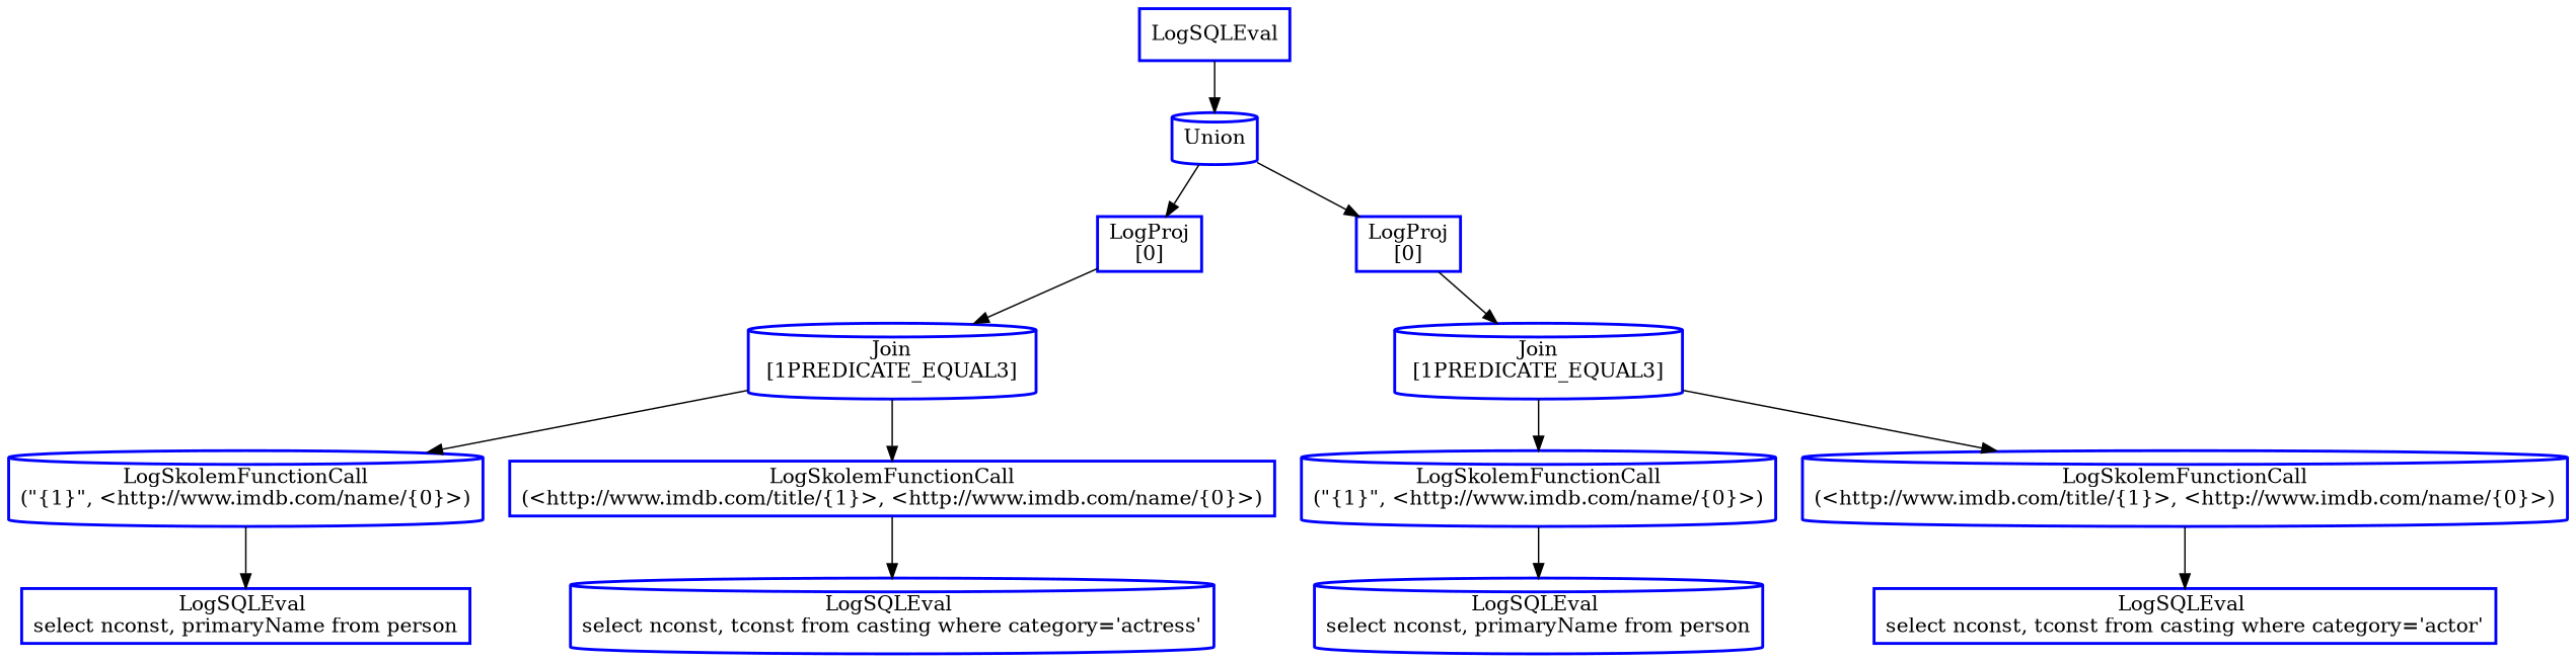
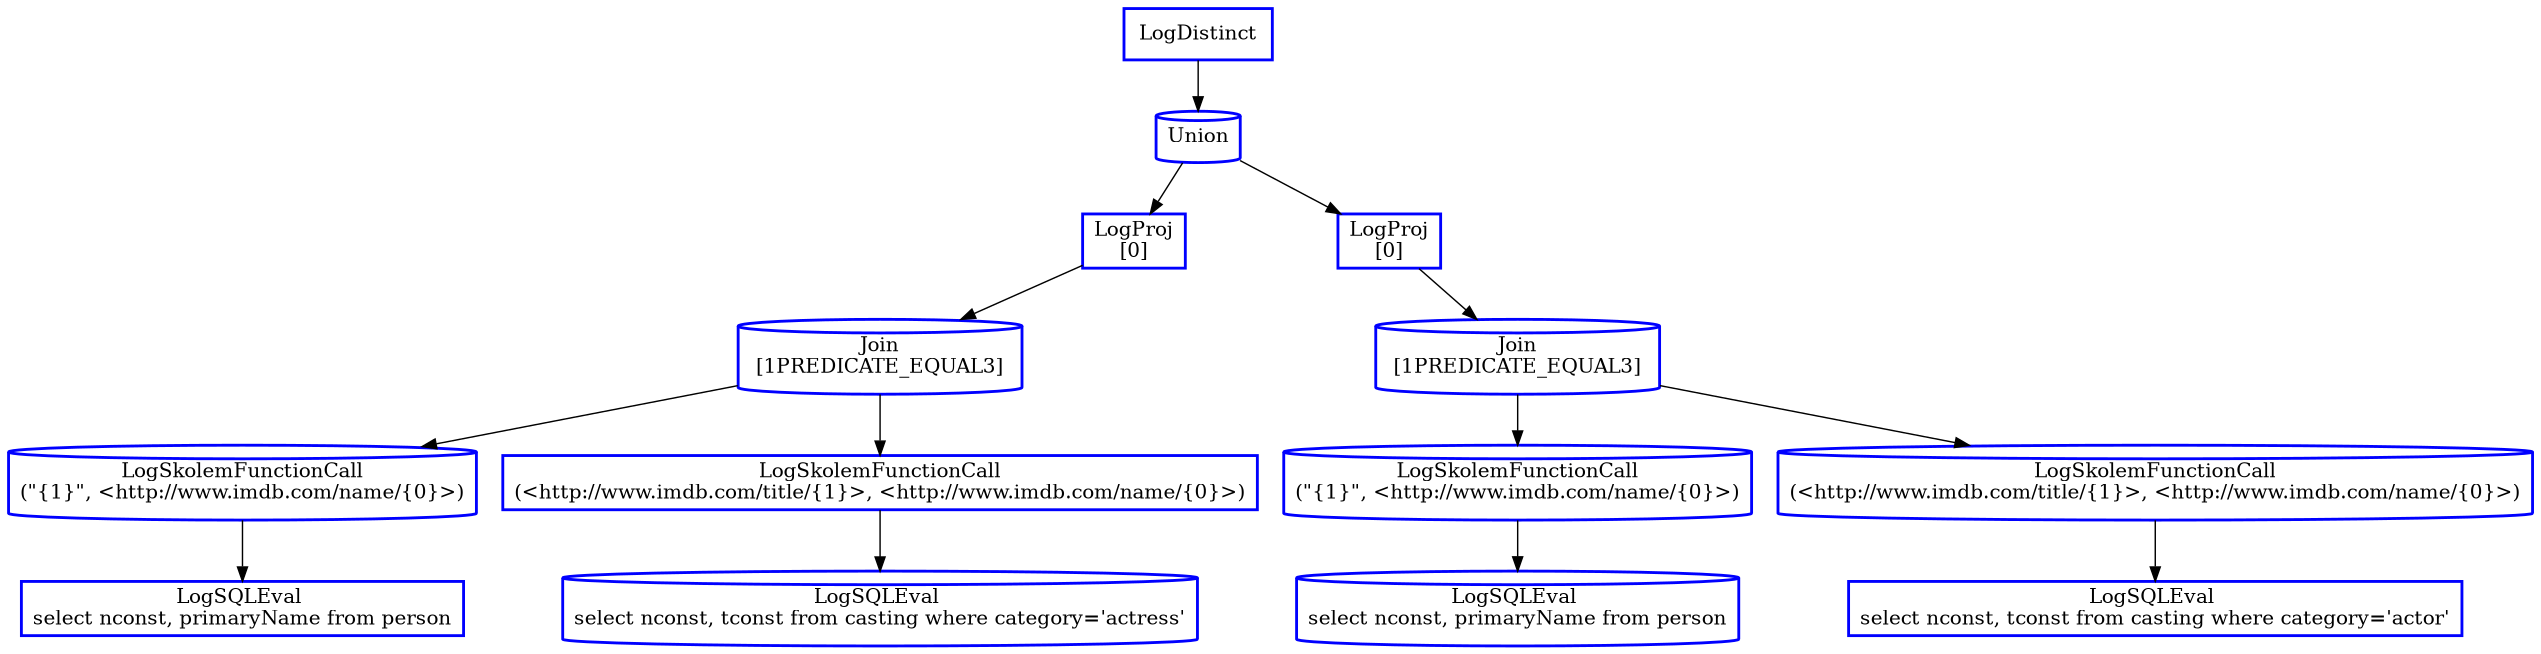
  digraph {
    node [color=blue fontcolor=black shape=cylinder style=bold]
-   n1 [label=LogSQLEval shape=box]
+   n1 [label=LogDistinct shape=box]
    n2 [label=Union]
    n3 [label="LogProj\n[0]" shape=box]
    n4 [label="LogProj\n[0]" shape=box]
    n5 [label="Join\n [1PREDICATE_EQUAL3] "]
    n6 [label="LogSkolemFunctionCall\n(\"{1}\", <http://www.imdb.com/name/{0}>)"]
    n7 [label="LogSkolemFunctionCall\n(<http://www.imdb.com/title/{1}>, <http://www.imdb.com/name/{0}>)" shape=box]
    n8 [label="LogSQLEval \nselect nconst, primaryName from person" shape=box]
    n9 [label="LogSQLEval \nselect nconst, tconst from casting where category='actress'"]
    n10 [label="Join\n [1PREDICATE_EQUAL3] "]
    n11 [label="LogSkolemFunctionCall\n(\"{1}\", <http://www.imdb.com/name/{0}>)"]
    n12 [label="LogSkolemFunctionCall\n(<http://www.imdb.com/title/{1}>, <http://www.imdb.com/name/{0}>)"]
    n13 [label="LogSQLEval \nselect nconst, primaryName from person"]
    n14 [label="LogSQLEval \nselect nconst, tconst from casting where category='actor'" shape=box]
    n1 -> n2
    n2 -> n3
    n2 -> n4
    n3 -> n5
    n4 -> n10
    n5 -> n6
    n5 -> n7
    n6 -> n8
    n7 -> n9
    n10 -> n11
    n10 -> n12
    n11 -> n13
    n12 -> n14
  }
